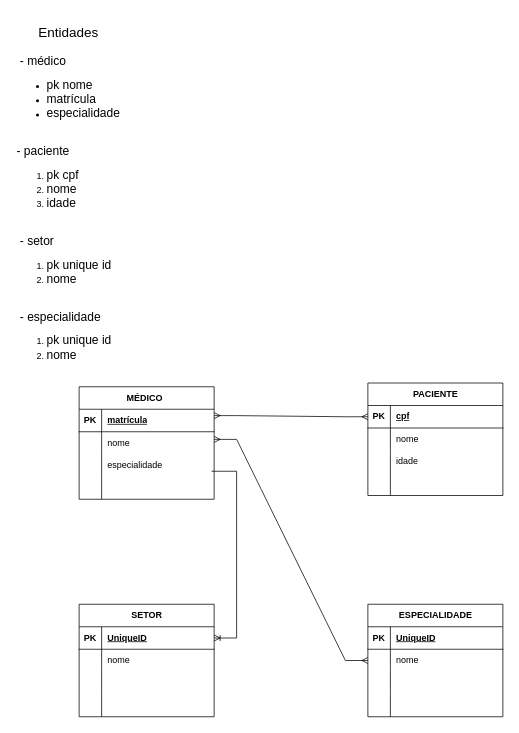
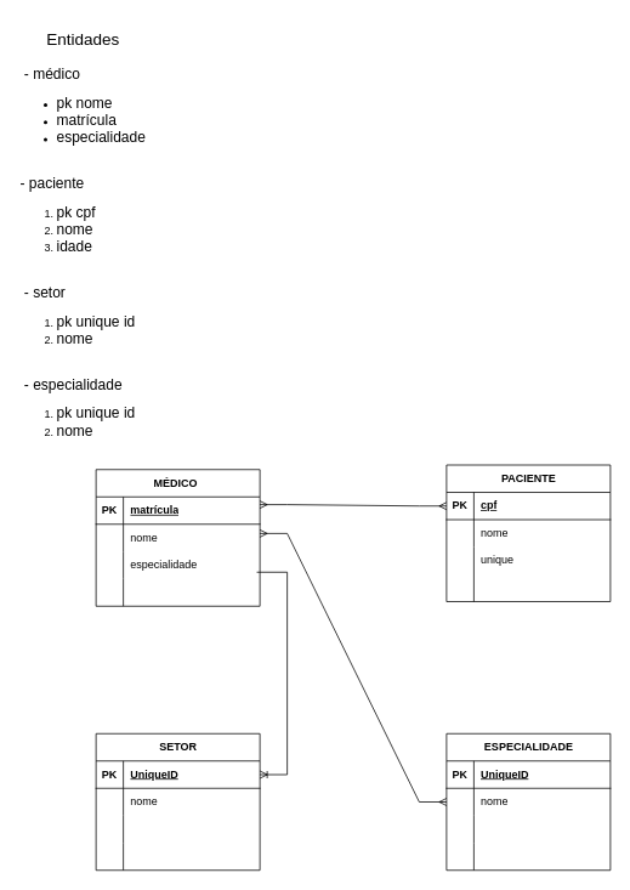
  <mxCell id="0" />
  <mxCell id="1" parent="0" />
  <mxCell id="2" value="MÉDICO&lt;span style=&quot;white-space: pre;&quot;&gt;&#09;&lt;/span&gt;" style="shape=table;startSize=30;container=1;collapsible=1;childLayout=tableLayout;fixedRows=1;rowLines=0;fontStyle=1;align=center;resizeLast=1;html=1;" vertex="1" parent="1"><mxGeometry x="105" y="515" width="180" height="150" as="geometry" /></mxCell>
  <mxCell id="3" value="" style="shape=tableRow;horizontal=0;startSize=0;swimlaneHead=0;swimlaneBody=0;fillColor=none;collapsible=0;dropTarget=0;points=[[0,0.5],[1,0.5]];portConstraint=eastwest;top=0;left=0;right=0;bottom=1;" vertex="1" parent="2"><mxGeometry y="30" width="180" height="30" as="geometry" /></mxCell>
  <mxCell id="4" value="PK" style="shape=partialRectangle;connectable=0;fillColor=none;top=0;left=0;bottom=0;right=0;fontStyle=1;overflow=hidden;whiteSpace=wrap;html=1;" vertex="1" parent="3"><mxGeometry width="30" height="30" as="geometry"><mxRectangle width="30" height="30" as="alternateBounds" /></mxGeometry></mxCell>
  <mxCell id="5" value="matrícula" style="shape=partialRectangle;connectable=0;fillColor=none;top=0;left=0;bottom=0;right=0;align=left;spacingLeft=6;fontStyle=5;overflow=hidden;whiteSpace=wrap;html=1;" vertex="1" parent="3"><mxGeometry x="30" width="150" height="30" as="geometry"><mxRectangle width="150" height="30" as="alternateBounds" /></mxGeometry></mxCell>
  <mxCell id="6" value="" style="shape=tableRow;horizontal=0;startSize=0;swimlaneHead=0;swimlaneBody=0;fillColor=none;collapsible=0;dropTarget=0;points=[[0,0.5],[1,0.5]];portConstraint=eastwest;top=0;left=0;right=0;bottom=0;" vertex="1" parent="2"><mxGeometry y="60" width="180" height="30" as="geometry" /></mxCell>
  <mxCell id="7" value="" style="shape=partialRectangle;connectable=0;fillColor=none;top=0;left=0;bottom=0;right=0;editable=1;overflow=hidden;whiteSpace=wrap;html=1;" vertex="1" parent="6"><mxGeometry width="30" height="30" as="geometry"><mxRectangle width="30" height="30" as="alternateBounds" /></mxGeometry></mxCell>
  <mxCell id="8" value="nome" style="shape=partialRectangle;connectable=0;fillColor=none;top=0;left=0;bottom=0;right=0;align=left;spacingLeft=6;overflow=hidden;whiteSpace=wrap;html=1;" vertex="1" parent="6"><mxGeometry x="30" width="150" height="30" as="geometry"><mxRectangle width="150" height="30" as="alternateBounds" /></mxGeometry></mxCell>
  <mxCell id="9" value="" style="shape=tableRow;horizontal=0;startSize=0;swimlaneHead=0;swimlaneBody=0;fillColor=none;collapsible=0;dropTarget=0;points=[[0,0.5],[1,0.5]];portConstraint=eastwest;top=0;left=0;right=0;bottom=0;" vertex="1" parent="2"><mxGeometry y="90" width="180" height="30" as="geometry" /></mxCell>
  <mxCell id="10" value="" style="shape=partialRectangle;connectable=0;fillColor=none;top=0;left=0;bottom=0;right=0;editable=1;overflow=hidden;whiteSpace=wrap;html=1;" vertex="1" parent="9"><mxGeometry width="30" height="30" as="geometry"><mxRectangle width="30" height="30" as="alternateBounds" /></mxGeometry></mxCell>
  <mxCell id="11" value="especialidade" style="shape=partialRectangle;connectable=0;fillColor=none;top=0;left=0;bottom=0;right=0;align=left;spacingLeft=6;overflow=hidden;whiteSpace=wrap;html=1;" vertex="1" parent="9"><mxGeometry x="30" width="150" height="30" as="geometry"><mxRectangle width="150" height="30" as="alternateBounds" /></mxGeometry></mxCell>
  <mxCell id="12" value="" style="shape=tableRow;horizontal=0;startSize=0;swimlaneHead=0;swimlaneBody=0;fillColor=none;collapsible=0;dropTarget=0;points=[[0,0.5],[1,0.5]];portConstraint=eastwest;top=0;left=0;right=0;bottom=0;" vertex="1" parent="2"><mxGeometry y="120" width="180" height="30" as="geometry" /></mxCell>
  <mxCell id="13" value="" style="shape=partialRectangle;connectable=0;fillColor=none;top=0;left=0;bottom=0;right=0;editable=1;overflow=hidden;whiteSpace=wrap;html=1;" vertex="1" parent="12"><mxGeometry width="30" height="30" as="geometry"><mxRectangle width="30" height="30" as="alternateBounds" /></mxGeometry></mxCell>
  <mxCell id="14" value="" style="shape=partialRectangle;connectable=0;fillColor=none;top=0;left=0;bottom=0;right=0;align=left;spacingLeft=6;overflow=hidden;whiteSpace=wrap;html=1;" vertex="1" parent="12"><mxGeometry x="30" width="150" height="30" as="geometry"><mxRectangle width="150" height="30" as="alternateBounds" /></mxGeometry></mxCell>
  <mxCell id="15" value="PACIENTE" style="shape=table;startSize=30;container=1;collapsible=1;childLayout=tableLayout;fixedRows=1;rowLines=0;fontStyle=1;align=center;resizeLast=1;html=1;" vertex="1" parent="1"><mxGeometry x="490" y="510" width="180" height="150" as="geometry" /></mxCell>
  <mxCell id="16" value="" style="shape=tableRow;horizontal=0;startSize=0;swimlaneHead=0;swimlaneBody=0;fillColor=none;collapsible=0;dropTarget=0;points=[[0,0.5],[1,0.5]];portConstraint=eastwest;top=0;left=0;right=0;bottom=1;" vertex="1" parent="15"><mxGeometry y="30" width="180" height="30" as="geometry" /></mxCell>
  <mxCell id="17" value="PK" style="shape=partialRectangle;connectable=0;fillColor=none;top=0;left=0;bottom=0;right=0;fontStyle=1;overflow=hidden;whiteSpace=wrap;html=1;" vertex="1" parent="16"><mxGeometry width="30" height="30" as="geometry"><mxRectangle width="30" height="30" as="alternateBounds" /></mxGeometry></mxCell>
  <mxCell id="18" value="cpf" style="shape=partialRectangle;connectable=0;fillColor=none;top=0;left=0;bottom=0;right=0;align=left;spacingLeft=6;fontStyle=5;overflow=hidden;whiteSpace=wrap;html=1;" vertex="1" parent="16"><mxGeometry x="30" width="150" height="30" as="geometry"><mxRectangle width="150" height="30" as="alternateBounds" /></mxGeometry></mxCell>
  <mxCell id="19" value="" style="shape=tableRow;horizontal=0;startSize=0;swimlaneHead=0;swimlaneBody=0;fillColor=none;collapsible=0;dropTarget=0;points=[[0,0.5],[1,0.5]];portConstraint=eastwest;top=0;left=0;right=0;bottom=0;" vertex="1" parent="15"><mxGeometry y="60" width="180" height="30" as="geometry" /></mxCell>
  <mxCell id="20" value="" style="shape=partialRectangle;connectable=0;fillColor=none;top=0;left=0;bottom=0;right=0;editable=1;overflow=hidden;whiteSpace=wrap;html=1;" vertex="1" parent="19"><mxGeometry width="30" height="30" as="geometry"><mxRectangle width="30" height="30" as="alternateBounds" /></mxGeometry></mxCell>
  <mxCell id="21" value="nome" style="shape=partialRectangle;connectable=0;fillColor=none;top=0;left=0;bottom=0;right=0;align=left;spacingLeft=6;overflow=hidden;whiteSpace=wrap;html=1;" vertex="1" parent="19"><mxGeometry x="30" width="150" height="30" as="geometry"><mxRectangle width="150" height="30" as="alternateBounds" /></mxGeometry></mxCell>
  <mxCell id="22" value="" style="shape=tableRow;horizontal=0;startSize=0;swimlaneHead=0;swimlaneBody=0;fillColor=none;collapsible=0;dropTarget=0;points=[[0,0.5],[1,0.5]];portConstraint=eastwest;top=0;left=0;right=0;bottom=0;" vertex="1" parent="15"><mxGeometry y="90" width="180" height="30" as="geometry" /></mxCell>
  <mxCell id="23" value="" style="shape=partialRectangle;connectable=0;fillColor=none;top=0;left=0;bottom=0;right=0;editable=1;overflow=hidden;whiteSpace=wrap;html=1;" vertex="1" parent="22"><mxGeometry width="30" height="30" as="geometry"><mxRectangle width="30" height="30" as="alternateBounds" /></mxGeometry></mxCell>
- <mxCell id="24" value="idade" style="shape=partialRectangle;connectable=0;fillColor=none;top=0;left=0;bottom=0;right=0;align=left;spacingLeft=6;overflow=hidden;whiteSpace=wrap;html=1;" vertex="1" parent="22"><mxGeometry x="30" width="150" height="30" as="geometry"><mxRectangle width="150" height="30" as="alternateBounds" /></mxGeometry></mxCell>
+ <mxCell id="24" value="unique" style="shape=partialRectangle;connectable=0;fillColor=none;top=0;left=0;bottom=0;right=0;align=left;spacingLeft=6;overflow=hidden;whiteSpace=wrap;html=1;" vertex="1" parent="22"><mxGeometry x="30" width="150" height="30" as="geometry"><mxRectangle width="150" height="30" as="alternateBounds" /></mxGeometry></mxCell>
  <mxCell id="25" value="" style="shape=tableRow;horizontal=0;startSize=0;swimlaneHead=0;swimlaneBody=0;fillColor=none;collapsible=0;dropTarget=0;points=[[0,0.5],[1,0.5]];portConstraint=eastwest;top=0;left=0;right=0;bottom=0;" vertex="1" parent="15"><mxGeometry y="120" width="180" height="30" as="geometry" /></mxCell>
  <mxCell id="26" value="" style="shape=partialRectangle;connectable=0;fillColor=none;top=0;left=0;bottom=0;right=0;editable=1;overflow=hidden;whiteSpace=wrap;html=1;" vertex="1" parent="25"><mxGeometry width="30" height="30" as="geometry"><mxRectangle width="30" height="30" as="alternateBounds" /></mxGeometry></mxCell>
  <mxCell id="27" value="" style="shape=partialRectangle;connectable=0;fillColor=none;top=0;left=0;bottom=0;right=0;align=left;spacingLeft=6;overflow=hidden;whiteSpace=wrap;html=1;" vertex="1" parent="25"><mxGeometry x="30" width="150" height="30" as="geometry"><mxRectangle width="150" height="30" as="alternateBounds" /></mxGeometry></mxCell>
  <mxCell id="28" value="SETOR" style="shape=table;startSize=30;container=1;collapsible=1;childLayout=tableLayout;fixedRows=1;rowLines=0;fontStyle=1;align=center;resizeLast=1;html=1;" vertex="1" parent="1"><mxGeometry x="105" y="805" width="180" height="150" as="geometry" /></mxCell>
  <mxCell id="29" value="" style="shape=tableRow;horizontal=0;startSize=0;swimlaneHead=0;swimlaneBody=0;fillColor=none;collapsible=0;dropTarget=0;points=[[0,0.5],[1,0.5]];portConstraint=eastwest;top=0;left=0;right=0;bottom=1;" vertex="1" parent="28"><mxGeometry y="30" width="180" height="30" as="geometry" /></mxCell>
  <mxCell id="30" value="PK" style="shape=partialRectangle;connectable=0;fillColor=none;top=0;left=0;bottom=0;right=0;fontStyle=1;overflow=hidden;whiteSpace=wrap;html=1;" vertex="1" parent="29"><mxGeometry width="30" height="30" as="geometry"><mxRectangle width="30" height="30" as="alternateBounds" /></mxGeometry></mxCell>
  <mxCell id="31" value="UniqueID" style="shape=partialRectangle;connectable=0;fillColor=none;top=0;left=0;bottom=0;right=0;align=left;spacingLeft=6;fontStyle=5;overflow=hidden;whiteSpace=wrap;html=1;" vertex="1" parent="29"><mxGeometry x="30" width="150" height="30" as="geometry"><mxRectangle width="150" height="30" as="alternateBounds" /></mxGeometry></mxCell>
  <mxCell id="32" value="" style="shape=tableRow;horizontal=0;startSize=0;swimlaneHead=0;swimlaneBody=0;fillColor=none;collapsible=0;dropTarget=0;points=[[0,0.5],[1,0.5]];portConstraint=eastwest;top=0;left=0;right=0;bottom=0;" vertex="1" parent="28"><mxGeometry y="60" width="180" height="30" as="geometry" /></mxCell>
  <mxCell id="33" value="" style="shape=partialRectangle;connectable=0;fillColor=none;top=0;left=0;bottom=0;right=0;editable=1;overflow=hidden;whiteSpace=wrap;html=1;" vertex="1" parent="32"><mxGeometry width="30" height="30" as="geometry"><mxRectangle width="30" height="30" as="alternateBounds" /></mxGeometry></mxCell>
  <mxCell id="34" value="nome" style="shape=partialRectangle;connectable=0;fillColor=none;top=0;left=0;bottom=0;right=0;align=left;spacingLeft=6;overflow=hidden;whiteSpace=wrap;html=1;" vertex="1" parent="32"><mxGeometry x="30" width="150" height="30" as="geometry"><mxRectangle width="150" height="30" as="alternateBounds" /></mxGeometry></mxCell>
  <mxCell id="35" value="" style="shape=tableRow;horizontal=0;startSize=0;swimlaneHead=0;swimlaneBody=0;fillColor=none;collapsible=0;dropTarget=0;points=[[0,0.5],[1,0.5]];portConstraint=eastwest;top=0;left=0;right=0;bottom=0;" vertex="1" parent="28"><mxGeometry y="90" width="180" height="30" as="geometry" /></mxCell>
  <mxCell id="36" value="" style="shape=partialRectangle;connectable=0;fillColor=none;top=0;left=0;bottom=0;right=0;editable=1;overflow=hidden;whiteSpace=wrap;html=1;" vertex="1" parent="35"><mxGeometry width="30" height="30" as="geometry"><mxRectangle width="30" height="30" as="alternateBounds" /></mxGeometry></mxCell>
  <mxCell id="37" value="" style="shape=partialRectangle;connectable=0;fillColor=none;top=0;left=0;bottom=0;right=0;align=left;spacingLeft=6;overflow=hidden;whiteSpace=wrap;html=1;" vertex="1" parent="35"><mxGeometry x="30" width="150" height="30" as="geometry"><mxRectangle width="150" height="30" as="alternateBounds" /></mxGeometry></mxCell>
  <mxCell id="38" value="" style="shape=tableRow;horizontal=0;startSize=0;swimlaneHead=0;swimlaneBody=0;fillColor=none;collapsible=0;dropTarget=0;points=[[0,0.5],[1,0.5]];portConstraint=eastwest;top=0;left=0;right=0;bottom=0;" vertex="1" parent="28"><mxGeometry y="120" width="180" height="30" as="geometry" /></mxCell>
  <mxCell id="39" value="" style="shape=partialRectangle;connectable=0;fillColor=none;top=0;left=0;bottom=0;right=0;editable=1;overflow=hidden;whiteSpace=wrap;html=1;" vertex="1" parent="38"><mxGeometry width="30" height="30" as="geometry"><mxRectangle width="30" height="30" as="alternateBounds" /></mxGeometry></mxCell>
  <mxCell id="40" value="" style="shape=partialRectangle;connectable=0;fillColor=none;top=0;left=0;bottom=0;right=0;align=left;spacingLeft=6;overflow=hidden;whiteSpace=wrap;html=1;" vertex="1" parent="38"><mxGeometry x="30" width="150" height="30" as="geometry"><mxRectangle width="150" height="30" as="alternateBounds" /></mxGeometry></mxCell>
  <mxCell id="41" value="ESPECIALIDADE" style="shape=table;startSize=30;container=1;collapsible=1;childLayout=tableLayout;fixedRows=1;rowLines=0;fontStyle=1;align=center;resizeLast=1;html=1;" vertex="1" parent="1"><mxGeometry x="490" y="805" width="180" height="150" as="geometry" /></mxCell>
  <mxCell id="42" value="" style="shape=tableRow;horizontal=0;startSize=0;swimlaneHead=0;swimlaneBody=0;fillColor=none;collapsible=0;dropTarget=0;points=[[0,0.5],[1,0.5]];portConstraint=eastwest;top=0;left=0;right=0;bottom=1;" vertex="1" parent="41"><mxGeometry y="30" width="180" height="30" as="geometry" /></mxCell>
  <mxCell id="43" value="PK" style="shape=partialRectangle;connectable=0;fillColor=none;top=0;left=0;bottom=0;right=0;fontStyle=1;overflow=hidden;whiteSpace=wrap;html=1;" vertex="1" parent="42"><mxGeometry width="30" height="30" as="geometry"><mxRectangle width="30" height="30" as="alternateBounds" /></mxGeometry></mxCell>
  <mxCell id="44" value="UniqueID" style="shape=partialRectangle;connectable=0;fillColor=none;top=0;left=0;bottom=0;right=0;align=left;spacingLeft=6;fontStyle=5;overflow=hidden;whiteSpace=wrap;html=1;" vertex="1" parent="42"><mxGeometry x="30" width="150" height="30" as="geometry"><mxRectangle width="150" height="30" as="alternateBounds" /></mxGeometry></mxCell>
  <mxCell id="45" value="" style="shape=tableRow;horizontal=0;startSize=0;swimlaneHead=0;swimlaneBody=0;fillColor=none;collapsible=0;dropTarget=0;points=[[0,0.5],[1,0.5]];portConstraint=eastwest;top=0;left=0;right=0;bottom=0;" vertex="1" parent="41"><mxGeometry y="60" width="180" height="30" as="geometry" /></mxCell>
  <mxCell id="46" value="" style="shape=partialRectangle;connectable=0;fillColor=none;top=0;left=0;bottom=0;right=0;editable=1;overflow=hidden;whiteSpace=wrap;html=1;" vertex="1" parent="45"><mxGeometry width="30" height="30" as="geometry"><mxRectangle width="30" height="30" as="alternateBounds" /></mxGeometry></mxCell>
  <mxCell id="47" value="nome" style="shape=partialRectangle;connectable=0;fillColor=none;top=0;left=0;bottom=0;right=0;align=left;spacingLeft=6;overflow=hidden;whiteSpace=wrap;html=1;" vertex="1" parent="45"><mxGeometry x="30" width="150" height="30" as="geometry"><mxRectangle width="150" height="30" as="alternateBounds" /></mxGeometry></mxCell>
  <mxCell id="48" value="" style="shape=tableRow;horizontal=0;startSize=0;swimlaneHead=0;swimlaneBody=0;fillColor=none;collapsible=0;dropTarget=0;points=[[0,0.5],[1,0.5]];portConstraint=eastwest;top=0;left=0;right=0;bottom=0;" vertex="1" parent="41"><mxGeometry y="90" width="180" height="30" as="geometry" /></mxCell>
  <mxCell id="49" value="" style="shape=partialRectangle;connectable=0;fillColor=none;top=0;left=0;bottom=0;right=0;editable=1;overflow=hidden;whiteSpace=wrap;html=1;" vertex="1" parent="48"><mxGeometry width="30" height="30" as="geometry"><mxRectangle width="30" height="30" as="alternateBounds" /></mxGeometry></mxCell>
  <mxCell id="50" value="" style="shape=partialRectangle;connectable=0;fillColor=none;top=0;left=0;bottom=0;right=0;align=left;spacingLeft=6;overflow=hidden;whiteSpace=wrap;html=1;" vertex="1" parent="48"><mxGeometry x="30" width="150" height="30" as="geometry"><mxRectangle width="150" height="30" as="alternateBounds" /></mxGeometry></mxCell>
  <mxCell id="51" value="" style="shape=tableRow;horizontal=0;startSize=0;swimlaneHead=0;swimlaneBody=0;fillColor=none;collapsible=0;dropTarget=0;points=[[0,0.5],[1,0.5]];portConstraint=eastwest;top=0;left=0;right=0;bottom=0;" vertex="1" parent="41"><mxGeometry y="120" width="180" height="30" as="geometry" /></mxCell>
  <mxCell id="52" value="" style="shape=partialRectangle;connectable=0;fillColor=none;top=0;left=0;bottom=0;right=0;editable=1;overflow=hidden;whiteSpace=wrap;html=1;" vertex="1" parent="51"><mxGeometry width="30" height="30" as="geometry"><mxRectangle width="30" height="30" as="alternateBounds" /></mxGeometry></mxCell>
  <mxCell id="53" value="" style="shape=partialRectangle;connectable=0;fillColor=none;top=0;left=0;bottom=0;right=0;align=left;spacingLeft=6;overflow=hidden;whiteSpace=wrap;html=1;" vertex="1" parent="51"><mxGeometry x="30" width="150" height="30" as="geometry"><mxRectangle width="150" height="30" as="alternateBounds" /></mxGeometry></mxCell>
  <mxCell id="54" value="" style="edgeStyle=entityRelationEdgeStyle;fontSize=12;html=1;endArrow=ERmany;startArrow=ERmany;rounded=0;exitX=1;exitY=0.283;exitDx=0;exitDy=0;exitPerimeter=0;" edge="1" parent="1" source="3"><mxGeometry width="100" height="100" relative="1" as="geometry"><mxPoint x="275" y="590" as="sourcePoint" /><mxPoint x="490" y="555" as="targetPoint" /></mxGeometry></mxCell>
  <mxCell id="55" value="" style="edgeStyle=entityRelationEdgeStyle;fontSize=12;html=1;endArrow=ERoneToMany;rounded=0;exitX=0.981;exitY=0.756;exitDx=0;exitDy=0;exitPerimeter=0;" edge="1" parent="1" source="9" target="29"><mxGeometry width="100" height="100" relative="1" as="geometry"><mxPoint x="283.5" y="645" as="sourcePoint" /><mxPoint x="330" y="855" as="targetPoint" /><Array as="points"><mxPoint x="300" y="615" /><mxPoint x="423.5" y="685" /><mxPoint x="283.5" y="655" /><mxPoint x="293.5" y="655" /><mxPoint x="233.5" y="645" /></Array></mxGeometry></mxCell>
  <mxCell id="56" value="" style="edgeStyle=entityRelationEdgeStyle;fontSize=12;html=1;endArrow=ERmany;startArrow=ERmany;rounded=0;entryX=1;entryY=0.339;entryDx=0;entryDy=0;entryPerimeter=0;" edge="1" parent="1" source="45" target="6"><mxGeometry width="100" height="100" relative="1" as="geometry"><mxPoint x="400" y="885" as="sourcePoint" /><mxPoint x="450" y="705" as="targetPoint" /></mxGeometry></mxCell>
  <mxCell id="57" value="&lt;h1 style=&quot;text-align: center; margin-top: 0px;&quot;&gt;&lt;span style=&quot;background-color: transparent; color: light-dark(rgb(0, 0, 0), rgb(255, 255, 255)); font-weight: normal;&quot;&gt;&lt;font style=&quot;font-size: 18px;&quot;&gt;Entidades&lt;/font&gt;&lt;/span&gt;&lt;/h1&gt;&lt;div&gt;&lt;span style=&quot;background-color: transparent; color: light-dark(rgb(0, 0, 0), rgb(255, 255, 255)); font-weight: normal;&quot;&gt;&lt;font size=&quot;3&quot;&gt;&amp;nbsp;- médico&lt;/font&gt;&lt;/span&gt;&lt;/div&gt;&lt;div&gt;&lt;ul&gt;&lt;li&gt;&lt;span style=&quot;background-color: transparent; color: light-dark(rgb(0, 0, 0), rgb(255, 255, 255)); font-weight: normal;&quot;&gt;&lt;font size=&quot;3&quot;&gt;pk nome&lt;/font&gt;&lt;/span&gt;&lt;/li&gt;&lt;li&gt;&lt;span style=&quot;background-color: transparent; color: light-dark(rgb(0, 0, 0), rgb(255, 255, 255)); font-weight: normal;&quot;&gt;&lt;font size=&quot;3&quot;&gt;matrícula&lt;/font&gt;&lt;/span&gt;&lt;/li&gt;&lt;li&gt;&lt;span style=&quot;background-color: transparent; color: light-dark(rgb(0, 0, 0), rgb(255, 255, 255)); font-weight: normal;&quot;&gt;&lt;font size=&quot;3&quot;&gt;especialidade&lt;/font&gt;&lt;/span&gt;&lt;/li&gt;&lt;/ul&gt;&lt;/div&gt;&lt;div&gt;&lt;font size=&quot;3&quot;&gt;&amp;nbsp;&lt;/font&gt;&lt;/div&gt;&lt;div&gt;&lt;font size=&quot;3&quot;&gt;- paciente&lt;/font&gt;&lt;/div&gt;&lt;div&gt;&lt;ol&gt;&lt;li&gt;&lt;font size=&quot;3&quot;&gt;pk cpf&lt;/font&gt;&lt;/li&gt;&lt;li&gt;&lt;font size=&quot;3&quot;&gt;nome&lt;/font&gt;&lt;/li&gt;&lt;li&gt;&lt;font size=&quot;3&quot;&gt;idade&lt;/font&gt;&lt;/li&gt;&lt;/ol&gt;&lt;font size=&quot;3&quot;&gt;&lt;div&gt;&lt;font size=&quot;3&quot;&gt;&lt;br&gt;&lt;/font&gt;&lt;/div&gt;&amp;nbsp;- setor&amp;nbsp;&lt;/font&gt;&lt;/div&gt;&lt;div&gt;&lt;ol&gt;&lt;li&gt;&lt;font size=&quot;3&quot;&gt;pk unique id&lt;/font&gt;&lt;/li&gt;&lt;li&gt;&lt;font size=&quot;3&quot;&gt;nome&lt;/font&gt;&lt;/li&gt;&lt;/ol&gt;&lt;font size=&quot;3&quot;&gt;&lt;div&gt;&lt;font size=&quot;3&quot;&gt;&lt;br&gt;&lt;/font&gt;&lt;/div&gt;&amp;nbsp;- especialidade&lt;/font&gt;&lt;/div&gt;&lt;div&gt;&lt;ol&gt;&lt;li&gt;&lt;font size=&quot;3&quot;&gt;pk unique id&lt;/font&gt;&lt;/li&gt;&lt;li&gt;&lt;font size=&quot;3&quot;&gt;nome&lt;/font&gt;&lt;/li&gt;&lt;/ol&gt;&lt;/div&gt;" style="text;html=1;whiteSpace=wrap;overflow=hidden;rounded=0;" vertex="1" parent="1"><mxGeometry x="20" y="20" width="370" height="470" as="geometry" /></mxCell>
